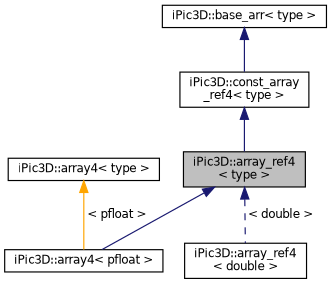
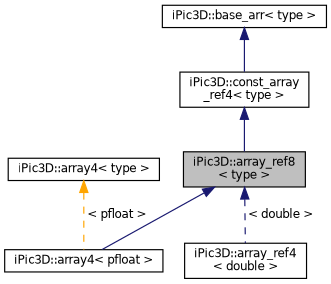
  digraph {
    node [color=black fillcolor=white fontname=Helvetica fontsize=10 shape=record style=filled]
    edge [color=midnightblue dir=back fontname=Helvetica fontsize=10 labelfontname=Helvetica labelfontsize=10 style=solid]
-   n1 [fillcolor=grey75 fontcolor=black height=0.2 label="iPic3D::array_ref4\l\< type \>" width=0.4]
+   n1 [fillcolor=grey75 fontcolor=black height=0.2 label="iPic3D::array_ref8\l\< type \>" width=0.4]
    n2 [height=0.2 label="iPic3D::array4\< pfloat \>" width=0.4]
    n3 [height=0.2 label="iPic3D::array_ref4\l\< double \>" width=0.4]
    n4 [height=0.2 label="iPic3D::array4\< type \>" width=0.4]
    n5 [height=0.2 label="iPic3D::const_array\l_ref4\< type \>" width=0.4]
    n6 [height=0.2 label="iPic3D::base_arr\< type \>" width=0.4]
    n1 -> n2
    n1 -> n3 [label=" \< double \>" style=dashed]
-   n4 -> n2 [color=orange label=" \< pfloat \>"]
+   n4 -> n2 [color=orange label=" \< pfloat \>" style=dashed]
    n5 -> n1
    n6 -> n5
  }
